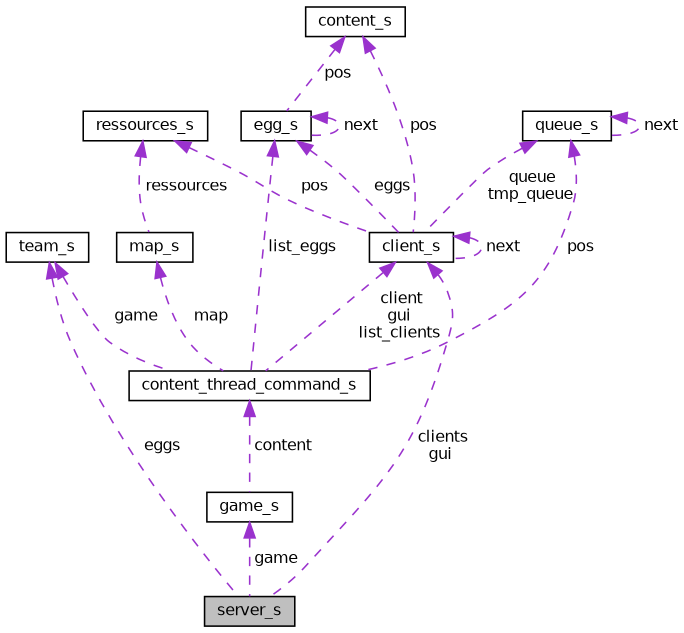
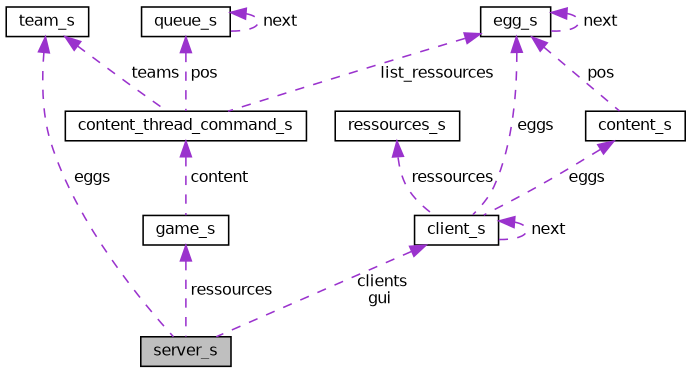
  digraph {
    node [color=black fillcolor=white fontname=Helvetica fontsize=10 shape=record style=filled]
    edge [color=darkorchid3 dir=back fontname=Helvetica fontsize=10 labelfontname=Helvetica labelfontsize=10 style=dashed]
    n1 [fillcolor=grey75 fontcolor=black height=0.2 label=server_s width=0.4]
    n2 [height=0.2 label=team_s width=0.4]
    n3 [height=0.2 label=content_thread_command_s width=0.4]
    n4 [height=0.2 label=game_s width=0.4]
    n5 [height=0.2 label=client_s width=0.4]
    n6 [height=0.2 label=content_s width=0.4]
    n7 [height=0.2 label=egg_s width=0.4]
    n8 [height=0.2 label=queue_s width=0.4]
-   n9 [height=0.2 label=map_s width=0.4]
    n10 [height=0.2 label=ressources_s width=0.4]
    n2 -> n1 [label=" eggs"]
-   n2 -> n3 [label=" game"]
+   n2 -> n3 [label=" teams"]
    n3 -> n4 [label=" content"]
-   n4 -> n1 [label=" game"]
+   n4 -> n1 [label=" ressources"]
    n5 -> n1 [label=" clients\ngui"]
-   n5 -> n3 [label=" client\ngui\nlist_clients"]
    n5 -> n5 [label=" next"]
-   n6 -> n5 [label=" pos"]
-   n6 -> n7 [label=" pos"]
-   n7 -> n3 [label=" list_eggs"]
+   n6 -> n5 [label=" eggs"]
+   n7 -> n6 [label=" pos"]
+   n7 -> n3 [label=" list_ressources"]
    n7 -> n5 [label=" eggs"]
    n7 -> n7 [label=" next"]
    n8 -> n3 [label=" pos"]
-   n8 -> n5 [label=" queue\ntmp_queue"]
    n8 -> n8 [label=" next"]
-   n9 -> n3 [label=" map"]
-   n10 -> n5 [label=" pos"]
-   n10 -> n9 [label=" ressources"]
+   n10 -> n5 [label=" ressources"]
  }
